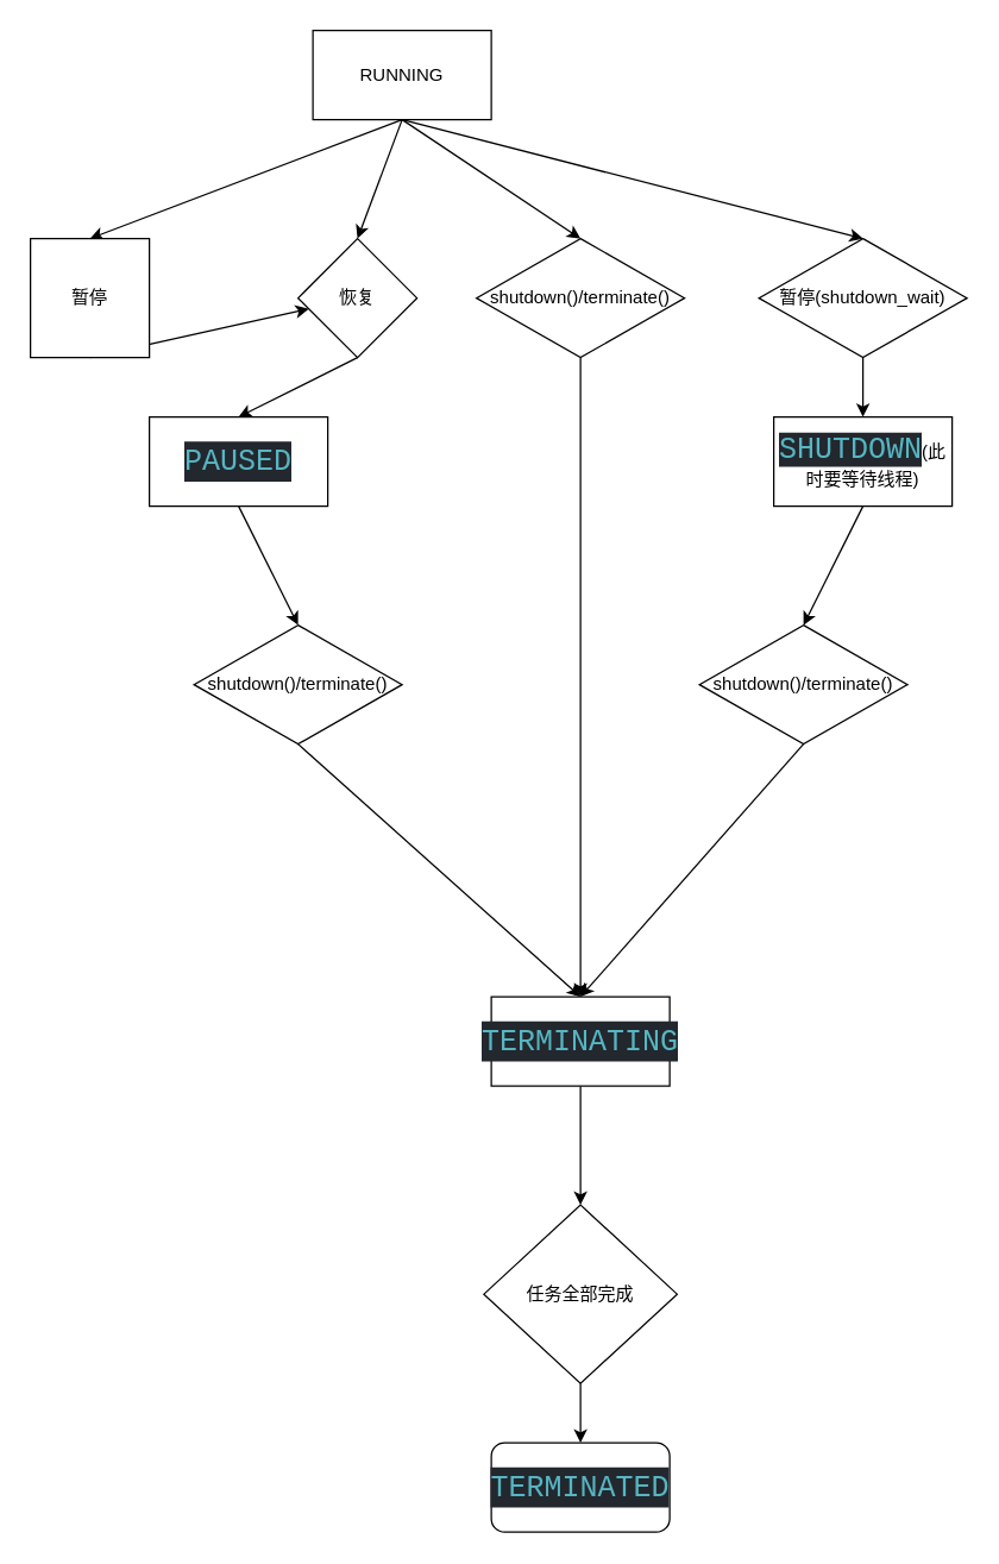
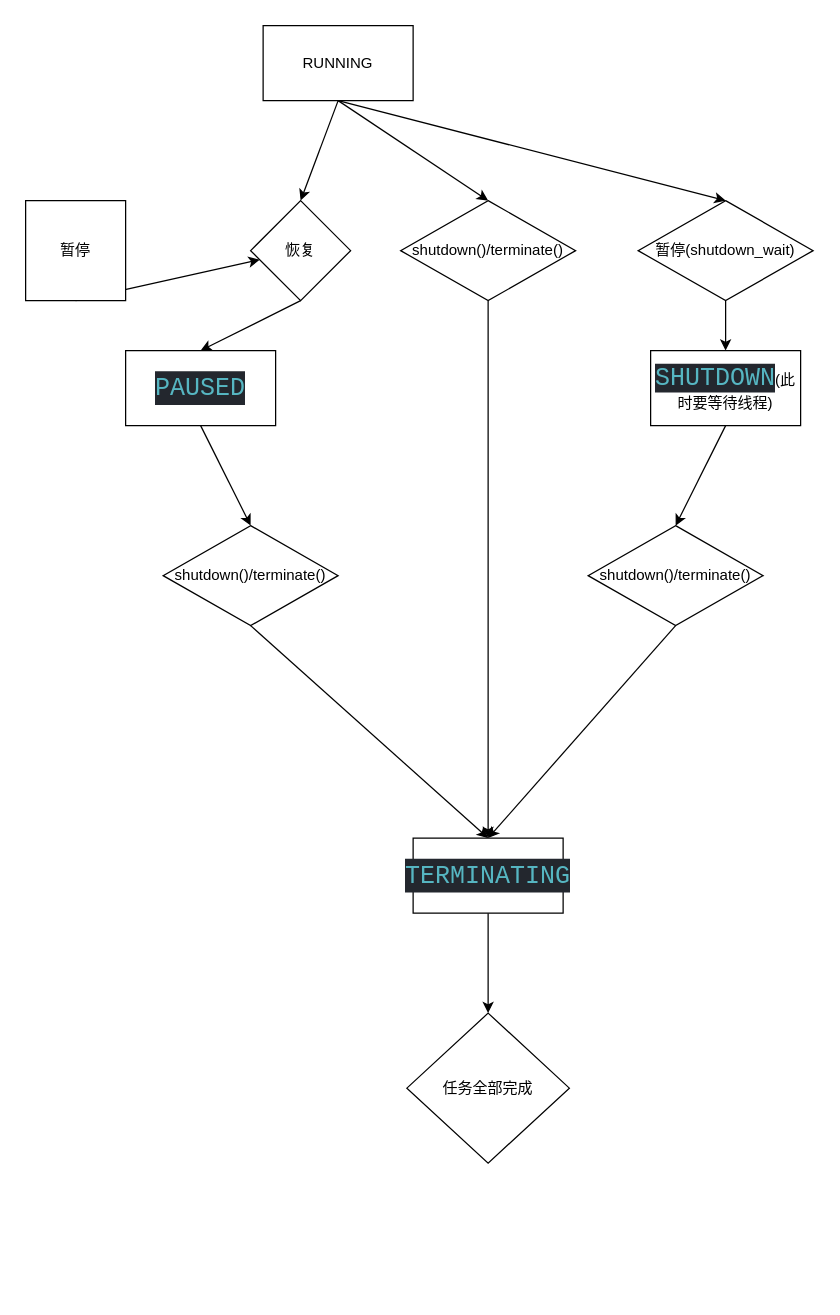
  <mxCell id="0" />
  <mxCell id="1" parent="0" />
- <mxCell id="2" style="edgeStyle=none;html=1;exitX=0.5;exitY=1;exitDx=0;exitDy=0;entryX=0.5;entryY=0;entryDx=0;entryDy=0;" edge="1" parent="1" source="6" target="8"><mxGeometry relative="1" as="geometry" /></mxCell>
  <mxCell id="3" style="edgeStyle=none;html=1;exitX=0.5;exitY=1;exitDx=0;exitDy=0;entryX=0.5;entryY=0;entryDx=0;entryDy=0;" edge="1" parent="1" source="6" target="10"><mxGeometry relative="1" as="geometry" /></mxCell>
  <mxCell id="4" style="edgeStyle=none;html=1;exitX=0.5;exitY=1;exitDx=0;exitDy=0;entryX=0.5;entryY=0;entryDx=0;entryDy=0;" edge="1" parent="1" source="6" target="14"><mxGeometry relative="1" as="geometry" /></mxCell>
  <mxCell id="5" style="edgeStyle=none;html=1;exitX=0.5;exitY=1;exitDx=0;exitDy=0;entryX=0.5;entryY=0;entryDx=0;entryDy=0;" edge="1" parent="1" source="6" target="20"><mxGeometry relative="1" as="geometry" /></mxCell>
  <mxCell id="6" value="RUNNING" style="rounded=0;whiteSpace=wrap;html=1;" vertex="1" parent="1"><mxGeometry x="210" y="20" width="120" height="60" as="geometry" /></mxCell>
  <mxCell id="7" style="edgeStyle=none;html=1;exitX=0.5;exitY=1;exitDx=0;exitDy=0;" edge="1" parent="1" source="8" target="10"><mxGeometry relative="1" as="geometry" /></mxCell>
  <mxCell id="8" value="暂停" style="whiteSpace=wrap;html=1;rounded=0;" vertex="1" parent="1"><mxGeometry x="20" y="160" width="80" height="80" as="geometry" /></mxCell>
  <mxCell id="9" style="edgeStyle=none;html=1;exitX=0.5;exitY=1;exitDx=0;exitDy=0;entryX=0.5;entryY=0;entryDx=0;entryDy=0;" edge="1" parent="1" source="10" target="12"><mxGeometry relative="1" as="geometry" /></mxCell>
  <mxCell id="10" value="恢复" style="rhombus;whiteSpace=wrap;html=1;" vertex="1" parent="1"><mxGeometry x="200" y="160" width="80" height="80" as="geometry" /></mxCell>
  <mxCell id="11" style="edgeStyle=none;html=1;exitX=0.5;exitY=1;exitDx=0;exitDy=0;entryX=0.5;entryY=0;entryDx=0;entryDy=0;" edge="1" parent="1" source="12" target="22"><mxGeometry relative="1" as="geometry" /></mxCell>
  <mxCell id="12" value="&lt;div style=&quot;color: rgb(171, 178, 191); background-color: rgb(35, 39, 46); font-family: 方正, 方正, Consolas, &amp;quot;Courier New&amp;quot;, monospace; font-size: 20px; line-height: 27px;&quot;&gt;&lt;span style=&quot;color: #56b6c2;&quot;&gt;PAUSED&lt;/span&gt;&lt;/div&gt;" style="rounded=0;whiteSpace=wrap;html=1;" vertex="1" parent="1"><mxGeometry x="100" y="280" width="120" height="60" as="geometry" /></mxCell>
  <mxCell id="13" style="edgeStyle=none;html=1;exitX=0.5;exitY=1;exitDx=0;exitDy=0;entryX=0.5;entryY=0;entryDx=0;entryDy=0;" edge="1" parent="1" source="14" target="16"><mxGeometry relative="1" as="geometry" /></mxCell>
  <mxCell id="14" value="暂停(shutdown_wait)" style="rhombus;whiteSpace=wrap;html=1;" vertex="1" parent="1"><mxGeometry x="510" y="160" width="140" height="80" as="geometry" /></mxCell>
  <mxCell id="15" style="edgeStyle=none;html=1;exitX=0.5;exitY=1;exitDx=0;exitDy=0;entryX=0.5;entryY=0;entryDx=0;entryDy=0;" edge="1" parent="1" source="16" target="24"><mxGeometry relative="1" as="geometry" /></mxCell>
  <mxCell id="16" value="&lt;span style=&quot;color: rgb(86, 182, 194); background-color: rgb(35, 39, 46); font-family: 方正, 方正, Consolas, &amp;quot;Courier New&amp;quot;, monospace; font-size: 20px;&quot;&gt;SHUTDOWN&lt;/span&gt;(此时要等待线程)" style="rounded=0;whiteSpace=wrap;html=1;" vertex="1" parent="1"><mxGeometry x="520" y="280" width="120" height="60" as="geometry" /></mxCell>
  <mxCell id="17" style="edgeStyle=none;html=1;exitX=0.5;exitY=1;exitDx=0;exitDy=0;entryX=0.5;entryY=0;entryDx=0;entryDy=0;" edge="1" parent="1" source="18" target="26"><mxGeometry relative="1" as="geometry" /></mxCell>
  <mxCell id="18" value="&lt;div style=&quot;color: rgb(171, 178, 191); background-color: rgb(35, 39, 46); font-family: 方正, 方正, Consolas, &amp;quot;Courier New&amp;quot;, monospace; font-size: 20px; line-height: 27px;&quot;&gt;&lt;span style=&quot;color: #56b6c2;&quot;&gt;TERMINATING&lt;/span&gt;&lt;/div&gt;" style="rounded=0;whiteSpace=wrap;html=1;" vertex="1" parent="1"><mxGeometry x="330" y="670" width="120" height="60" as="geometry" /></mxCell>
  <mxCell id="19" style="edgeStyle=none;html=1;exitX=0.5;exitY=1;exitDx=0;exitDy=0;entryX=0.5;entryY=0;entryDx=0;entryDy=0;" edge="1" parent="1" source="20" target="18"><mxGeometry relative="1" as="geometry" /></mxCell>
  <mxCell id="20" value="shutdown()/terminate()" style="rhombus;whiteSpace=wrap;html=1;" vertex="1" parent="1"><mxGeometry x="320" y="160" width="140" height="80" as="geometry" /></mxCell>
  <mxCell id="21" style="edgeStyle=none;html=1;exitX=0.5;exitY=1;exitDx=0;exitDy=0;entryX=0.5;entryY=0;entryDx=0;entryDy=0;" edge="1" parent="1" source="22" target="18"><mxGeometry relative="1" as="geometry" /></mxCell>
  <mxCell id="22" value="shutdown()/terminate()" style="rhombus;whiteSpace=wrap;html=1;" vertex="1" parent="1"><mxGeometry x="130" y="420" width="140" height="80" as="geometry" /></mxCell>
  <mxCell id="23" style="edgeStyle=none;html=1;exitX=0.5;exitY=1;exitDx=0;exitDy=0;entryX=0.5;entryY=0;entryDx=0;entryDy=0;" edge="1" parent="1" source="24" target="18"><mxGeometry relative="1" as="geometry" /></mxCell>
  <mxCell id="24" value="shutdown()/terminate()" style="rhombus;whiteSpace=wrap;html=1;" vertex="1" parent="1"><mxGeometry x="470" y="420" width="140" height="80" as="geometry" /></mxCell>
- <mxCell id="25" style="edgeStyle=none;html=1;exitX=0.5;exitY=1;exitDx=0;exitDy=0;" edge="1" parent="1" source="26" target="27"><mxGeometry relative="1" as="geometry" /></mxCell>
  <mxCell id="26" value="任务全部完成" style="rhombus;whiteSpace=wrap;html=1;" vertex="1" parent="1"><mxGeometry x="325" y="810" width="130" height="120" as="geometry" /></mxCell>
- <mxCell id="27" value="&lt;div style=&quot;color: rgb(171, 178, 191); background-color: rgb(35, 39, 46); font-family: 方正, 方正, Consolas, &amp;quot;Courier New&amp;quot;, monospace; font-size: 20px; line-height: 27px;&quot;&gt;&lt;span style=&quot;color: #56b6c2;&quot;&gt;TERMINATED&lt;/span&gt;&lt;/div&gt;" style="rounded=1;whiteSpace=wrap;html=1;" vertex="1" parent="1"><mxGeometry x="330" y="970" width="120" height="60" as="geometry" /></mxCell>
